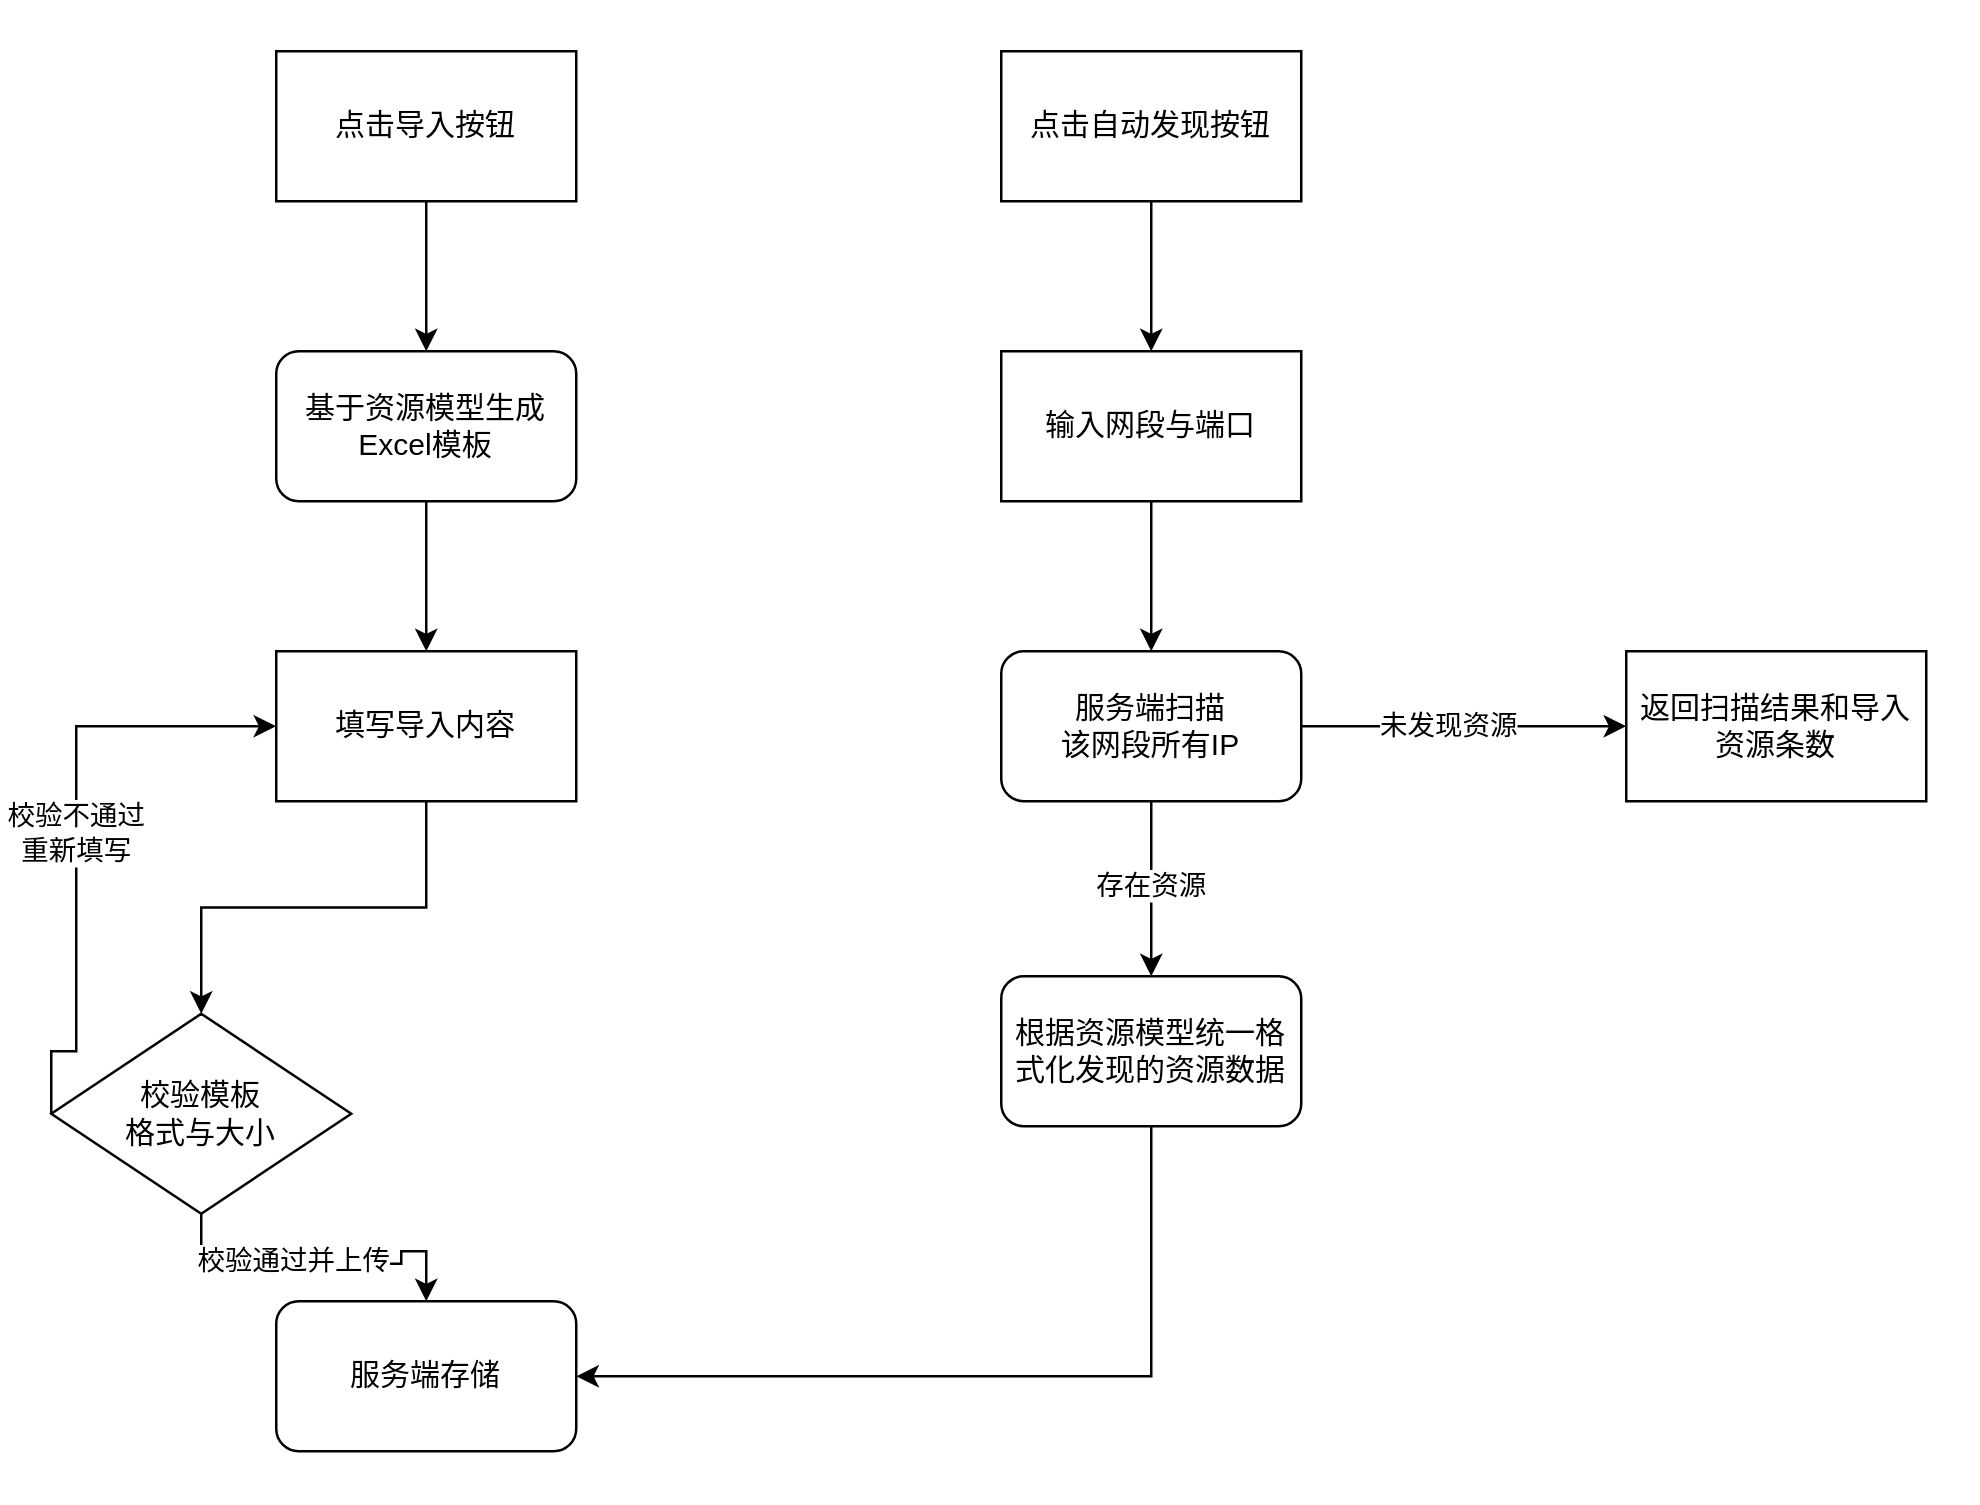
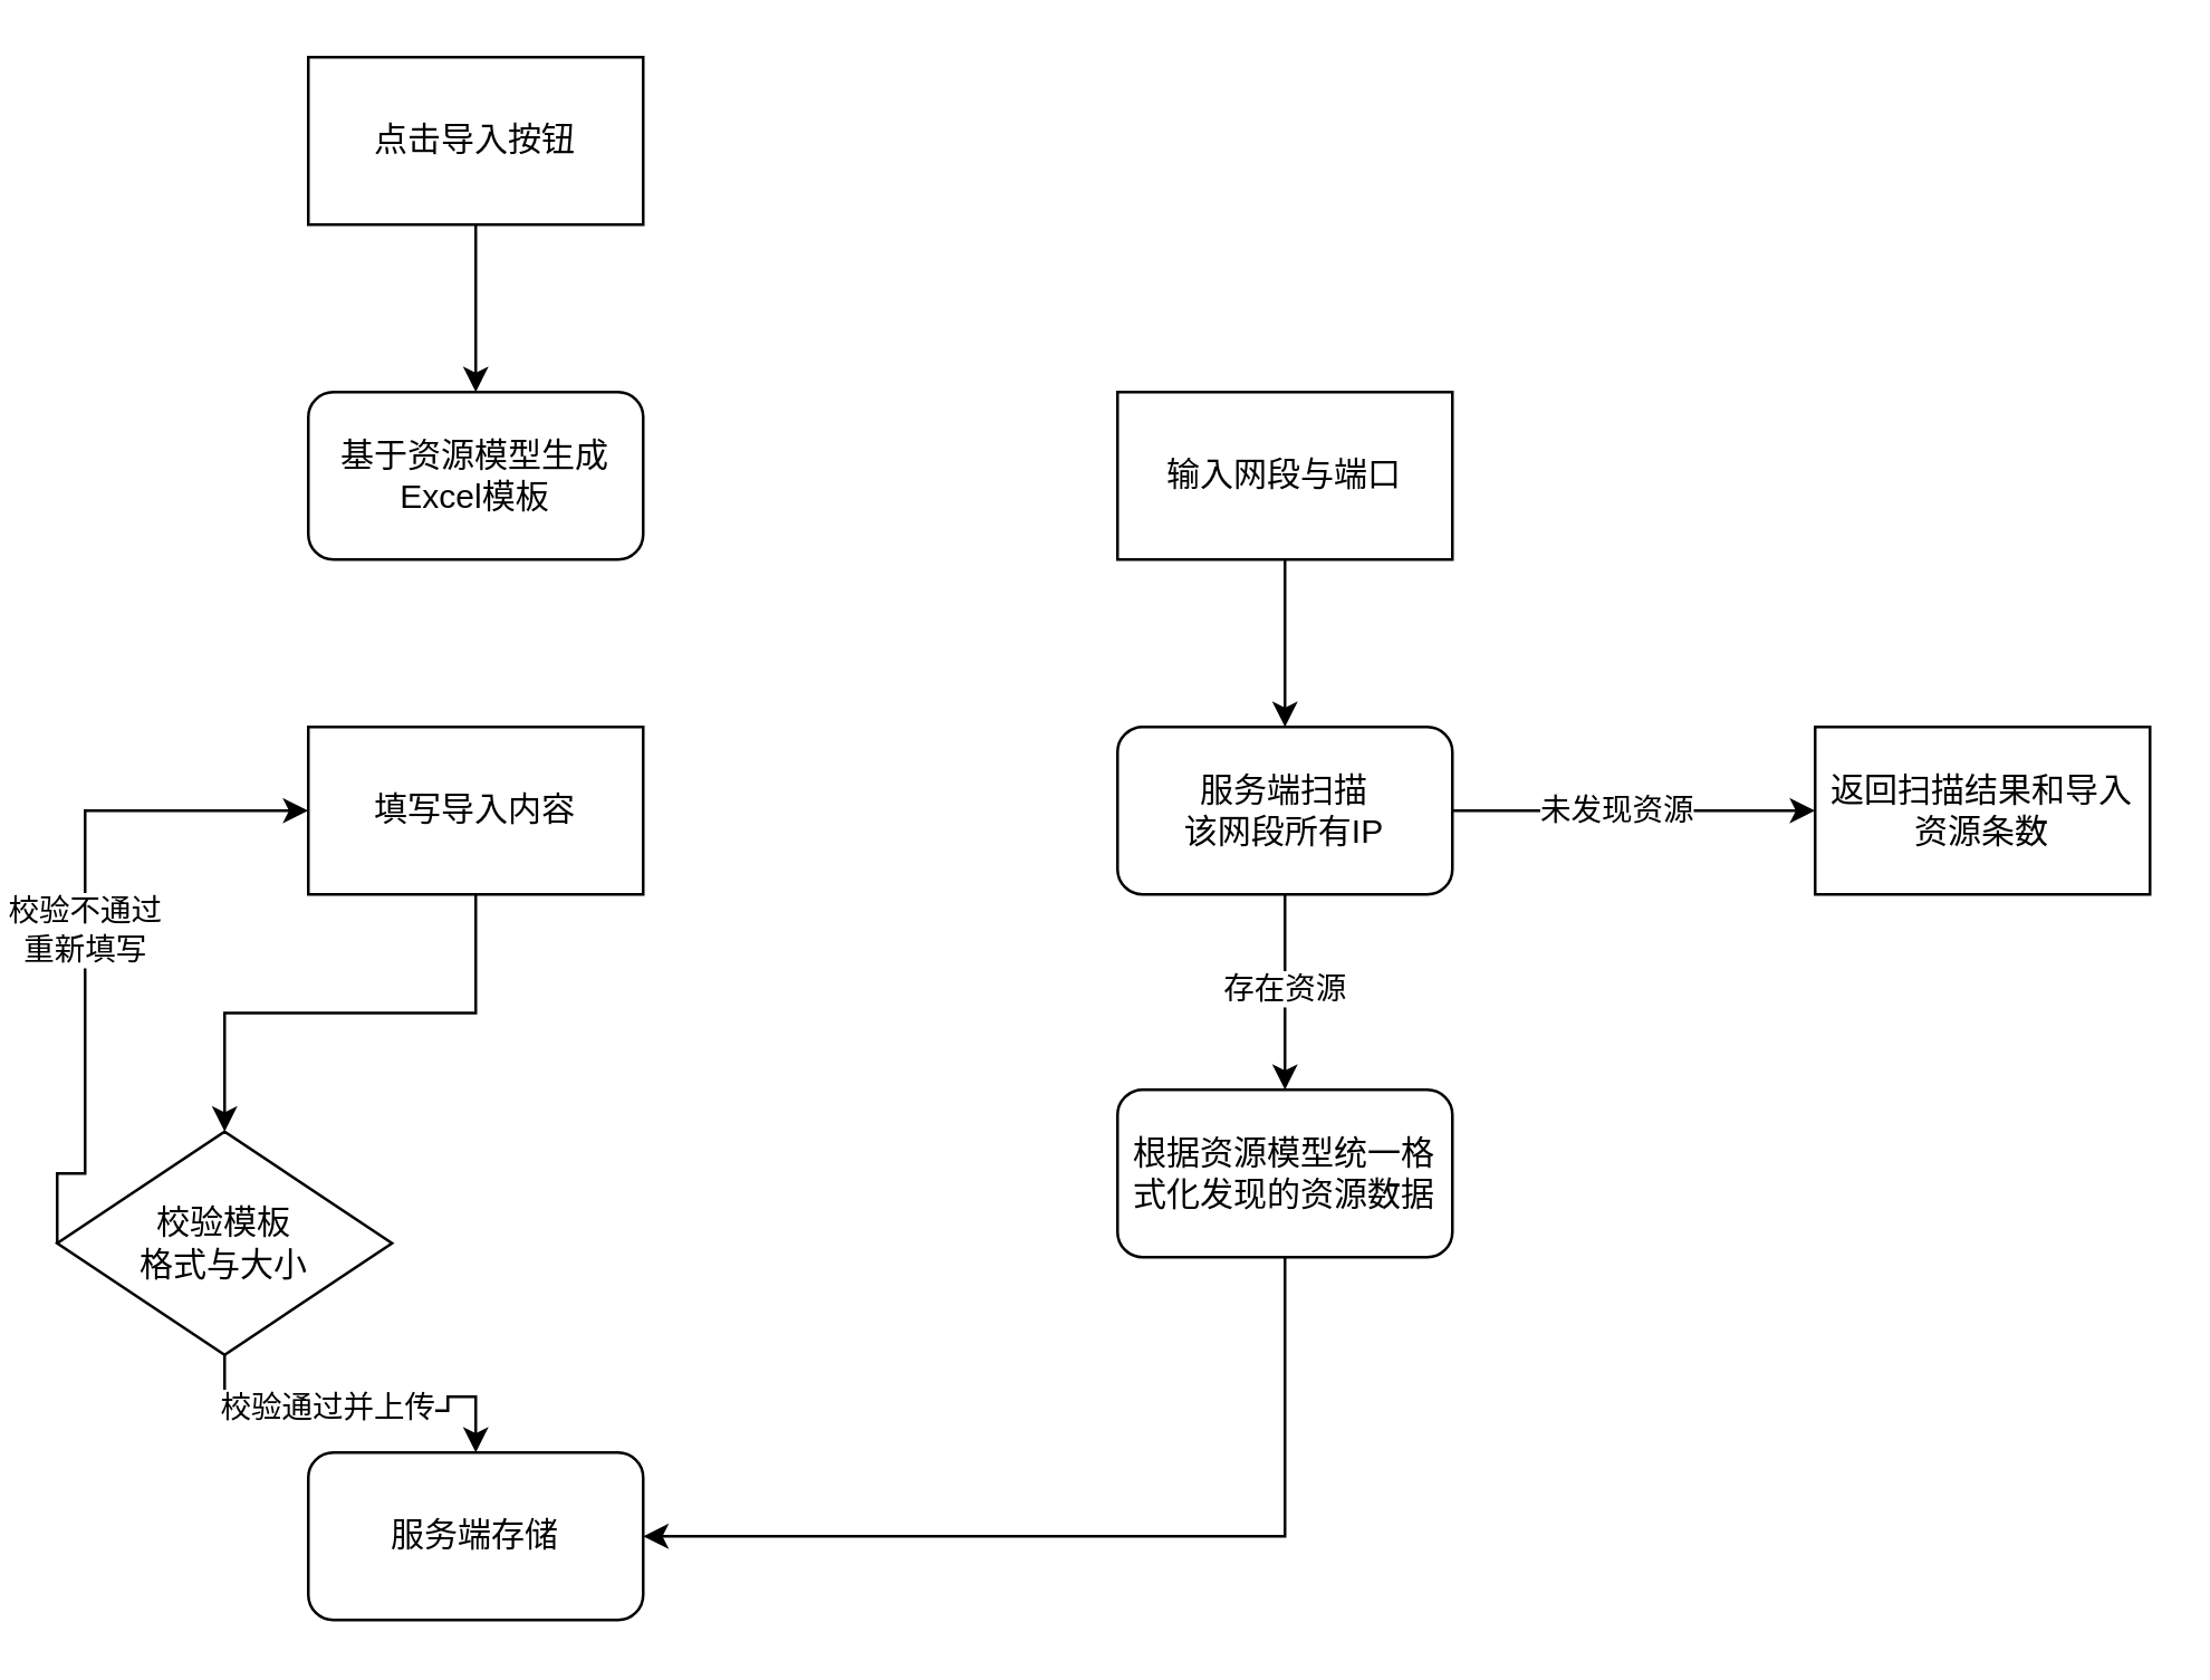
  <mxCell id="0" />
  <mxCell id="1" parent="0" />
  <mxCell id="2" style="edgeStyle=orthogonalEdgeStyle;rounded=0;orthogonalLoop=1;jettySize=auto;html=1;exitX=0.5;exitY=1;exitDx=0;exitDy=0;entryX=0.5;entryY=0;entryDx=0;entryDy=0;" edge="1" parent="1" source="3" target="5"><mxGeometry relative="1" as="geometry" /></mxCell>
  <mxCell id="3" value="点击导入按钮" style="rounded=0;whiteSpace=wrap;html=1;" vertex="1" parent="1"><mxGeometry x="110" y="20" width="120" height="60" as="geometry" /></mxCell>
- <mxCell id="4" style="edgeStyle=orthogonalEdgeStyle;rounded=0;orthogonalLoop=1;jettySize=auto;html=1;exitX=0.5;exitY=1;exitDx=0;exitDy=0;entryX=0.5;entryY=0;entryDx=0;entryDy=0;" edge="1" parent="1" source="5" target="7"><mxGeometry relative="1" as="geometry" /></mxCell>
  <mxCell id="5" value="基于资源模型生成Excel模板" style="rounded=1;whiteSpace=wrap;html=1;" vertex="1" parent="1"><mxGeometry x="110" y="140" width="120" height="60" as="geometry" /></mxCell>
  <mxCell id="6" style="edgeStyle=orthogonalEdgeStyle;rounded=0;orthogonalLoop=1;jettySize=auto;html=1;exitX=0.5;exitY=1;exitDx=0;exitDy=0;entryX=0.5;entryY=0;entryDx=0;entryDy=0;" edge="1" parent="1" source="7" target="12"><mxGeometry relative="1" as="geometry" /></mxCell>
  <mxCell id="7" value="填写导入内容" style="rounded=0;whiteSpace=wrap;html=1;" vertex="1" parent="1"><mxGeometry x="110" y="260" width="120" height="60" as="geometry" /></mxCell>
  <mxCell id="8" style="edgeStyle=orthogonalEdgeStyle;rounded=0;orthogonalLoop=1;jettySize=auto;html=1;exitX=0;exitY=0.5;exitDx=0;exitDy=0;entryX=0;entryY=0.5;entryDx=0;entryDy=0;" edge="1" parent="1" source="12" target="7"><mxGeometry relative="1" as="geometry"><Array as="points"><mxPoint x="30" y="420" /><mxPoint x="30" y="290" /></Array></mxGeometry></mxCell>
  <mxCell id="9" value="校验不通过&lt;div&gt;重新填写&lt;/div&gt;" style="edgeLabel;html=1;align=center;verticalAlign=middle;resizable=0;points=[];" vertex="1" connectable="0" parent="8"><mxGeometry y="1" relative="1" as="geometry"><mxPoint as="offset" /></mxGeometry></mxCell>
  <mxCell id="10" style="edgeStyle=orthogonalEdgeStyle;rounded=0;orthogonalLoop=1;jettySize=auto;html=1;exitX=0.5;exitY=1;exitDx=0;exitDy=0;entryX=0.5;entryY=0;entryDx=0;entryDy=0;" edge="1" parent="1" source="12" target="13"><mxGeometry relative="1" as="geometry" /></mxCell>
  <mxCell id="11" value="校验通过并上传" style="edgeLabel;html=1;align=center;verticalAlign=middle;resizable=0;points=[];" vertex="1" connectable="0" parent="10"><mxGeometry x="-0.167" y="2" relative="1" as="geometry"><mxPoint as="offset" /></mxGeometry></mxCell>
  <mxCell id="12" value="校验模板&lt;div&gt;格式与大小&lt;/div&gt;" style="rhombus;whiteSpace=wrap;html=1;" vertex="1" parent="1"><mxGeometry x="20" y="405" width="120" height="80" as="geometry" /></mxCell>
  <mxCell id="13" value="服务端存储" style="rounded=1;whiteSpace=wrap;html=1;" vertex="1" parent="1"><mxGeometry x="110" y="520" width="120" height="60" as="geometry" /></mxCell>
- <mxCell id="14" style="edgeStyle=orthogonalEdgeStyle;rounded=0;orthogonalLoop=1;jettySize=auto;html=1;exitX=0.5;exitY=1;exitDx=0;exitDy=0;entryX=0.5;entryY=0;entryDx=0;entryDy=0;" edge="1" parent="1" source="15" target="17"><mxGeometry relative="1" as="geometry" /></mxCell>
- <mxCell id="15" value="点击自动发现按钮" style="rounded=0;whiteSpace=wrap;html=1;" vertex="1" parent="1"><mxGeometry x="400" y="20" width="120" height="60" as="geometry" /></mxCell>
  <mxCell id="16" style="edgeStyle=orthogonalEdgeStyle;rounded=0;orthogonalLoop=1;jettySize=auto;html=1;exitX=0.5;exitY=1;exitDx=0;exitDy=0;entryX=0.5;entryY=0;entryDx=0;entryDy=0;" edge="1" parent="1" source="17" target="22"><mxGeometry relative="1" as="geometry" /></mxCell>
  <mxCell id="17" value="输入网段与端口" style="rounded=0;whiteSpace=wrap;html=1;" vertex="1" parent="1"><mxGeometry x="400" y="140" width="120" height="60" as="geometry" /></mxCell>
  <mxCell id="18" style="edgeStyle=orthogonalEdgeStyle;rounded=0;orthogonalLoop=1;jettySize=auto;html=1;exitX=0.5;exitY=1;exitDx=0;exitDy=0;entryX=0.5;entryY=0;entryDx=0;entryDy=0;" edge="1" parent="1" source="22" target="24"><mxGeometry relative="1" as="geometry" /></mxCell>
  <mxCell id="19" value="存在资源" style="edgeLabel;html=1;align=center;verticalAlign=middle;resizable=0;points=[];" vertex="1" connectable="0" parent="18"><mxGeometry x="-0.057" y="-1" relative="1" as="geometry"><mxPoint as="offset" /></mxGeometry></mxCell>
  <mxCell id="20" style="edgeStyle=orthogonalEdgeStyle;rounded=0;orthogonalLoop=1;jettySize=auto;html=1;exitX=1;exitY=0.5;exitDx=0;exitDy=0;entryX=0;entryY=0.5;entryDx=0;entryDy=0;" edge="1" parent="1" source="22" target="25"><mxGeometry relative="1" as="geometry" /></mxCell>
  <mxCell id="21" value="未发现资源" style="edgeLabel;html=1;align=center;verticalAlign=middle;resizable=0;points=[];" vertex="1" connectable="0" parent="20"><mxGeometry x="-0.111" y="1" relative="1" as="geometry"><mxPoint as="offset" /></mxGeometry></mxCell>
  <mxCell id="22" value="服务端扫描&lt;div&gt;该网段所有IP&lt;/div&gt;" style="rounded=1;whiteSpace=wrap;html=1;" vertex="1" parent="1"><mxGeometry x="400" y="260" width="120" height="60" as="geometry" /></mxCell>
  <mxCell id="23" style="edgeStyle=orthogonalEdgeStyle;rounded=0;orthogonalLoop=1;jettySize=auto;html=1;exitX=0.5;exitY=1;exitDx=0;exitDy=0;entryX=1;entryY=0.5;entryDx=0;entryDy=0;" edge="1" parent="1" source="24" target="13"><mxGeometry relative="1" as="geometry" /></mxCell>
  <mxCell id="24" value="根据资源模型统一格式化发现的资源数据" style="rounded=1;whiteSpace=wrap;html=1;" vertex="1" parent="1"><mxGeometry x="400" y="390" width="120" height="60" as="geometry" /></mxCell>
  <mxCell id="25" value="返回扫描结果和导入资源条数" style="rounded=0;whiteSpace=wrap;html=1;" vertex="1" parent="1"><mxGeometry x="650" y="260" width="120" height="60" as="geometry" /></mxCell>
